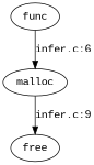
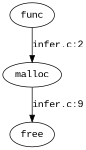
  digraph {
    fontname="Liberation Mono"
    node [fontname="Liberation Mono"]
    edge [fontname="Liberation Mono"]
    func
    malloc
    free
-   func -> malloc [label="infer.c:6"]
+   func -> malloc [label="infer.c:2"]
    malloc -> free [label="infer.c:9"]
  }
